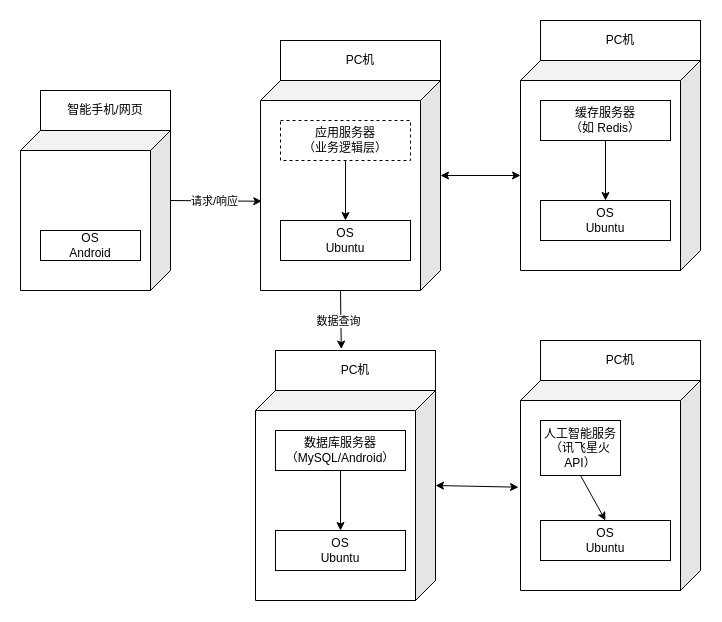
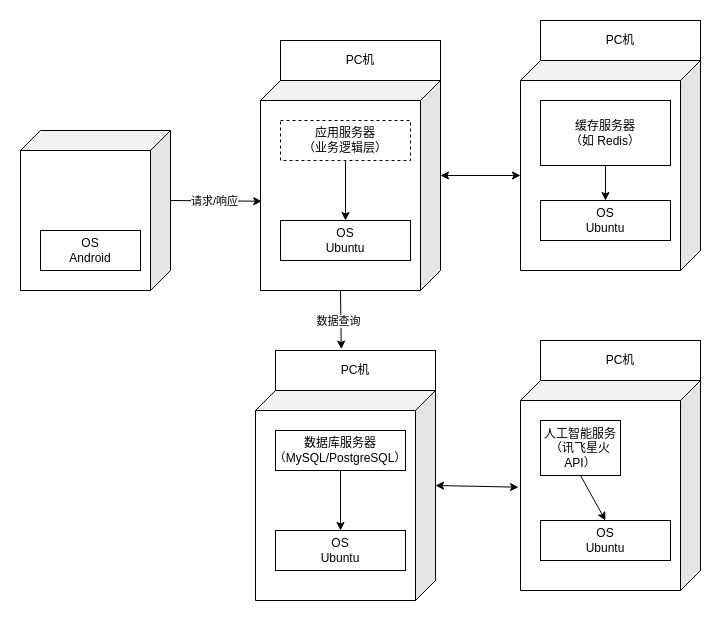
  <mxCell id="0" />
  <mxCell id="1" parent="0" />
  <mxCell id="2" value="" style="shape=cube;whiteSpace=wrap;html=1;boundedLbl=1;backgroundOutline=1;darkOpacity=0.05;darkOpacity2=0.1;rotation=0;flipH=1;" vertex="1" parent="1"><mxGeometry x="20" y="130" width="150" height="160" as="geometry" /></mxCell>
- <mxCell id="3" value="智能手机/网页" style="rounded=0;whiteSpace=wrap;html=1;" vertex="1" parent="1"><mxGeometry x="40" y="90" width="130" height="40" as="geometry" /></mxCell>
- <mxCell id="4" value="OS&lt;div&gt;Android&lt;/div&gt;" style="rounded=0;whiteSpace=wrap;html=1;" vertex="1" parent="1"><mxGeometry x="40" y="230" width="100" height="30" as="geometry" /></mxCell>
+ <mxCell id="4" value="OS&lt;div&gt;Android&lt;/div&gt;" style="rounded=0;whiteSpace=wrap;html=1;" vertex="1" parent="1"><mxGeometry x="40" y="230" width="100" height="40" as="geometry" /></mxCell>
  <mxCell id="5" value="" style="shape=cube;whiteSpace=wrap;html=1;boundedLbl=1;backgroundOutline=1;darkOpacity=0.05;darkOpacity2=0.1;rotation=0;flipH=1;" vertex="1" parent="1"><mxGeometry x="260" y="80" width="180" height="210" as="geometry" /></mxCell>
  <mxCell id="6" value="PC机" style="rounded=0;whiteSpace=wrap;html=1;" vertex="1" parent="1"><mxGeometry x="280" y="40" width="160" height="40" as="geometry" /></mxCell>
  <mxCell id="7" value="应用服务器&lt;div&gt;（业务逻辑层）&lt;/div&gt;" style="rounded=0;whiteSpace=wrap;html=1;dashed=1;" vertex="1" parent="1"><mxGeometry x="280" y="120" width="130" height="40" as="geometry" /></mxCell>
  <mxCell id="8" value="" style="endArrow=classic;html=1;rounded=0;exitX=0.5;exitY=1;exitDx=0;exitDy=0;entryX=0.5;entryY=0;entryDx=0;entryDy=0;" edge="1" parent="1" source="7" target="9"><mxGeometry width="50" height="50" relative="1" as="geometry"><mxPoint x="300" y="170" as="sourcePoint" /><mxPoint x="490" y="170" as="targetPoint" /></mxGeometry></mxCell>
  <mxCell id="9" value="OS&lt;div&gt;Ubuntu&lt;/div&gt;" style="rounded=0;whiteSpace=wrap;html=1;" vertex="1" parent="1"><mxGeometry x="280" y="220" width="130" height="40" as="geometry" /></mxCell>
  <mxCell id="10" value="" style="endArrow=classic;html=1;rounded=0;exitX=0;exitY=0;exitDx=0;exitDy=70;exitPerimeter=0;entryX=0.993;entryY=0.575;entryDx=0;entryDy=0;entryPerimeter=0;" edge="1" parent="1" source="2" target="5"><mxGeometry width="50" height="50" relative="1" as="geometry"><mxPoint x="70" y="430" as="sourcePoint" /><mxPoint x="160" y="430" as="targetPoint" /></mxGeometry></mxCell>
  <mxCell id="11" value="请求/响应" style="edgeLabel;html=1;align=center;verticalAlign=middle;resizable=0;points=[];" vertex="1" connectable="0" parent="10"><mxGeometry x="-0.169" y="-4" relative="1" as="geometry"><mxPoint x="6" y="-4" as="offset" /></mxGeometry></mxCell>
  <mxCell id="12" value="" style="shape=cube;whiteSpace=wrap;html=1;boundedLbl=1;backgroundOutline=1;darkOpacity=0.05;darkOpacity2=0.1;rotation=0;flipH=1;" vertex="1" parent="1"><mxGeometry x="520" y="60" width="180" height="210" as="geometry" /></mxCell>
  <mxCell id="13" value="PC机" style="rounded=0;whiteSpace=wrap;html=1;" vertex="1" parent="1"><mxGeometry x="540" y="20" width="160" height="40" as="geometry" /></mxCell>
- <mxCell id="14" value="缓存服务器&lt;div&gt;（如 Redis）&lt;/div&gt;" style="rounded=0;whiteSpace=wrap;html=1;" vertex="1" parent="1"><mxGeometry x="540" y="100" width="130" height="40" as="geometry" /></mxCell>
+ <mxCell id="14" value="缓存服务器&lt;div&gt;（如 Redis）&lt;/div&gt;" style="rounded=0;whiteSpace=wrap;html=1;" vertex="1" parent="1"><mxGeometry x="540" y="100" width="130" height="65" as="geometry" /></mxCell>
  <mxCell id="15" value="" style="endArrow=classic;html=1;rounded=0;exitX=0.5;exitY=1;exitDx=0;exitDy=0;entryX=0.5;entryY=0;entryDx=0;entryDy=0;" edge="1" parent="1" source="14" target="16"><mxGeometry width="50" height="50" relative="1" as="geometry"><mxPoint x="560" y="150" as="sourcePoint" /><mxPoint x="750" y="150" as="targetPoint" /></mxGeometry></mxCell>
  <mxCell id="16" value="OS&lt;div&gt;Ubuntu&lt;/div&gt;" style="rounded=0;whiteSpace=wrap;html=1;" vertex="1" parent="1"><mxGeometry x="540" y="200" width="130" height="40" as="geometry" /></mxCell>
  <mxCell id="17" value="" style="endArrow=classic;startArrow=classic;html=1;rounded=0;exitX=0;exitY=0;exitDx=0;exitDy=95;exitPerimeter=0;entryX=0;entryY=0;entryDx=180;entryDy=115;entryPerimeter=0;" edge="1" parent="1" source="5" target="12"><mxGeometry width="50" height="50" relative="1" as="geometry"><mxPoint x="470" y="390" as="sourcePoint" /><mxPoint x="520" y="340" as="targetPoint" /></mxGeometry></mxCell>
  <mxCell id="18" value="" style="shape=cube;whiteSpace=wrap;html=1;boundedLbl=1;backgroundOutline=1;darkOpacity=0.05;darkOpacity2=0.1;rotation=0;flipH=1;" vertex="1" parent="1"><mxGeometry x="255" y="390" width="180" height="210" as="geometry" /></mxCell>
  <mxCell id="19" value="PC机" style="rounded=0;whiteSpace=wrap;html=1;" vertex="1" parent="1"><mxGeometry x="275" y="350" width="160" height="40" as="geometry" /></mxCell>
- <mxCell id="20" value="数据库服务器&lt;div&gt;（MySQL/Android）&lt;/div&gt;" style="rounded=0;whiteSpace=wrap;html=1;" vertex="1" parent="1"><mxGeometry x="275" y="430" width="130" height="40" as="geometry" /></mxCell>
+ <mxCell id="20" value="数据库服务器&lt;div&gt;（MySQL/PostgreSQL）&lt;/div&gt;" style="rounded=0;whiteSpace=wrap;html=1;" vertex="1" parent="1"><mxGeometry x="275" y="430" width="130" height="40" as="geometry" /></mxCell>
  <mxCell id="21" value="" style="endArrow=classic;html=1;rounded=0;exitX=0.5;exitY=1;exitDx=0;exitDy=0;entryX=0.5;entryY=0;entryDx=0;entryDy=0;" edge="1" parent="1" source="20" target="22"><mxGeometry width="50" height="50" relative="1" as="geometry"><mxPoint x="295" y="480" as="sourcePoint" /><mxPoint x="485" y="480" as="targetPoint" /></mxGeometry></mxCell>
  <mxCell id="22" value="OS&lt;div&gt;Ubuntu&lt;/div&gt;" style="rounded=0;whiteSpace=wrap;html=1;" vertex="1" parent="1"><mxGeometry x="275" y="530" width="130" height="40" as="geometry" /></mxCell>
  <mxCell id="23" value="" style="endArrow=classic;html=1;rounded=0;exitX=0;exitY=0;exitDx=100;exitDy=210;exitPerimeter=0;entryX=0.411;entryY=-0.036;entryDx=0;entryDy=0;entryPerimeter=0;" edge="1" parent="1" source="5" target="19"><mxGeometry width="50" height="50" relative="1" as="geometry"><mxPoint x="50" y="430" as="sourcePoint" /><mxPoint x="100" y="380" as="targetPoint" /></mxGeometry></mxCell>
  <mxCell id="24" value="数据查询" style="edgeLabel;html=1;align=center;verticalAlign=middle;resizable=0;points=[];" vertex="1" connectable="0" parent="23"><mxGeometry x="0.009" y="-3" relative="1" as="geometry"><mxPoint as="offset" /></mxGeometry></mxCell>
  <mxCell id="25" value="" style="shape=cube;whiteSpace=wrap;html=1;boundedLbl=1;backgroundOutline=1;darkOpacity=0.05;darkOpacity2=0.1;rotation=0;flipH=1;" vertex="1" parent="1"><mxGeometry x="520" y="380" width="180" height="210" as="geometry" /></mxCell>
  <mxCell id="26" value="PC机" style="rounded=0;whiteSpace=wrap;html=1;" vertex="1" parent="1"><mxGeometry x="540" y="340" width="160" height="40" as="geometry" /></mxCell>
  <mxCell id="27" value="人工智能服务&lt;div&gt;（讯飞星火API）&lt;/div&gt;" style="rounded=0;whiteSpace=wrap;html=1;" vertex="1" parent="1"><mxGeometry x="540" y="420" width="80" height="55" as="geometry" /></mxCell>
  <mxCell id="28" value="" style="endArrow=classic;html=1;rounded=0;exitX=0.5;exitY=1;exitDx=0;exitDy=0;entryX=0.5;entryY=0;entryDx=0;entryDy=0;" edge="1" parent="1" source="27" target="29"><mxGeometry width="50" height="50" relative="1" as="geometry"><mxPoint x="560" y="470" as="sourcePoint" /><mxPoint x="750" y="470" as="targetPoint" /></mxGeometry></mxCell>
  <mxCell id="29" value="OS&lt;div&gt;Ubuntu&lt;/div&gt;" style="rounded=0;whiteSpace=wrap;html=1;" vertex="1" parent="1"><mxGeometry x="540" y="520" width="130" height="40" as="geometry" /></mxCell>
  <mxCell id="30" value="" style="endArrow=classic;startArrow=classic;html=1;rounded=0;entryX=0;entryY=0;entryDx=0;entryDy=95;entryPerimeter=0;exitX=1.011;exitY=0.508;exitDx=0;exitDy=0;exitPerimeter=0;" edge="1" parent="1" source="25" target="18"><mxGeometry width="50" height="50" relative="1" as="geometry"><mxPoint x="60" y="540" as="sourcePoint" /><mxPoint x="110" y="490" as="targetPoint" /></mxGeometry></mxCell>
